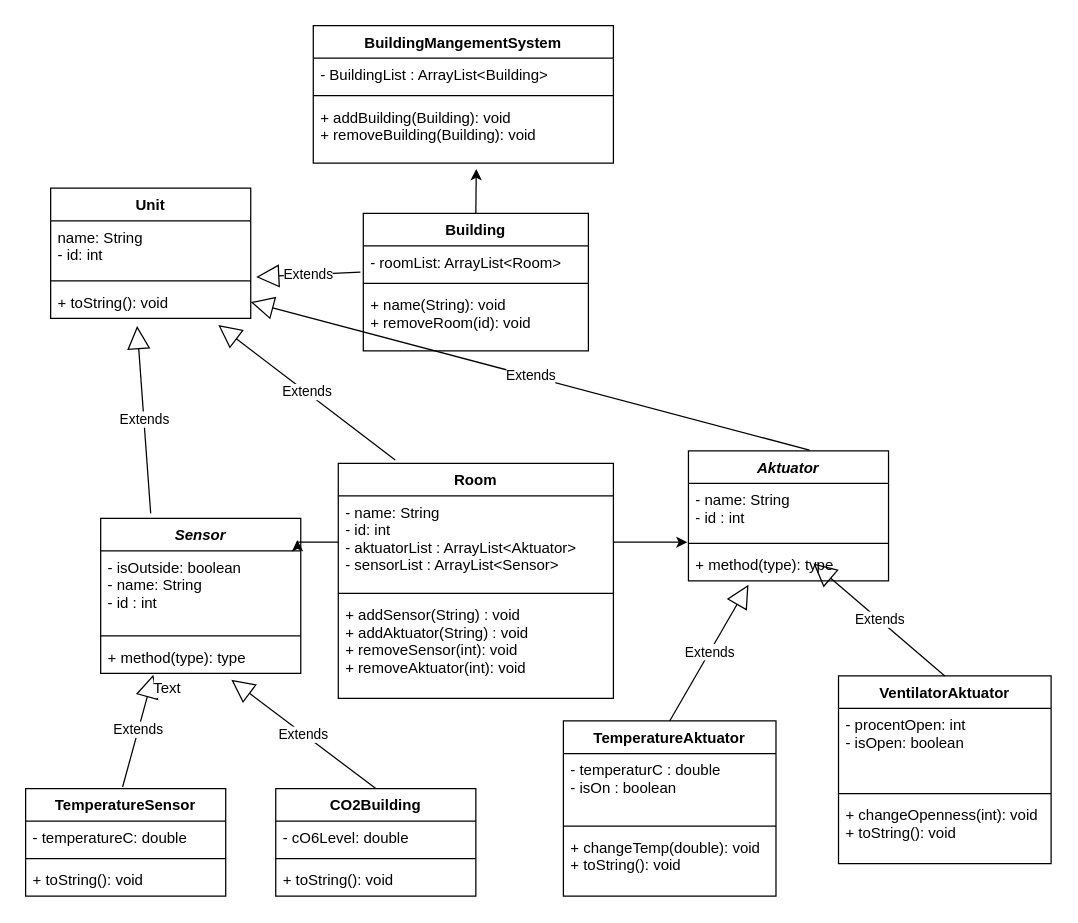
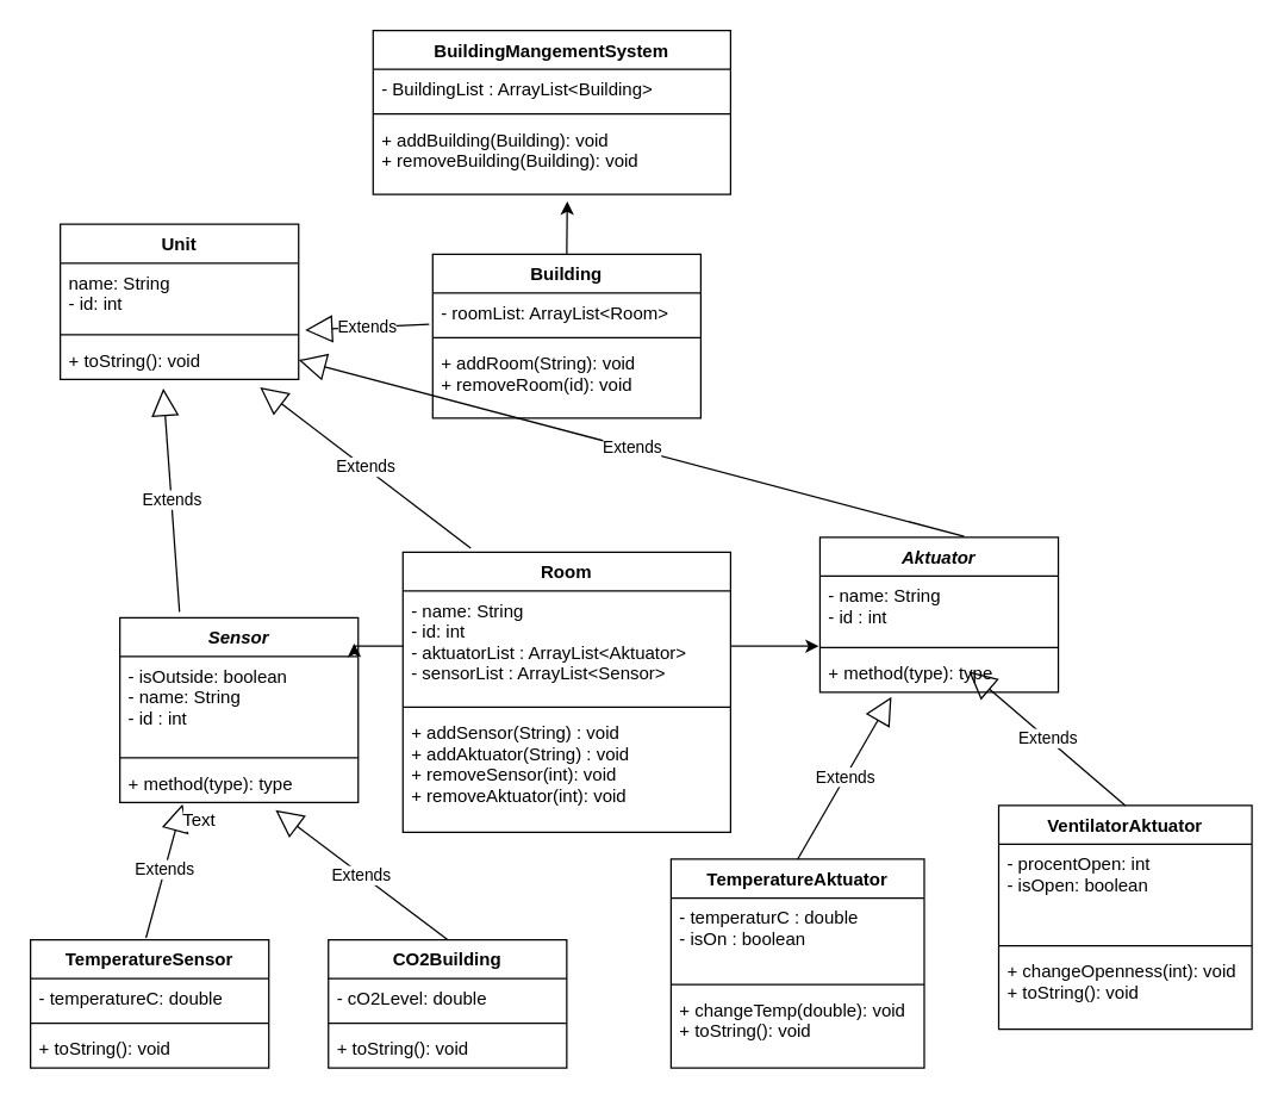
  <mxCell id="0" />
  <mxCell id="1" parent="0" />
  <mxCell id="2" value="BuildingMangementSystem" style="swimlane;fontStyle=1;align=center;verticalAlign=top;childLayout=stackLayout;horizontal=1;startSize=26;horizontalStack=0;resizeParent=1;resizeParentMax=0;resizeLast=0;collapsible=1;marginBottom=0;" vertex="1" parent="1"><mxGeometry x="250" y="20" width="240" height="110" as="geometry" /></mxCell>
  <mxCell id="3" value="- BuildingList : ArrayList&lt;Building&gt;" style="text;strokeColor=none;fillColor=none;align=left;verticalAlign=top;spacingLeft=4;spacingRight=4;overflow=hidden;rotatable=0;points=[[0,0.5],[1,0.5]];portConstraint=eastwest;" vertex="1" parent="2"><mxGeometry y="26" width="240" height="26" as="geometry" /></mxCell>
  <mxCell id="4" value="" style="line;strokeWidth=1;fillColor=none;align=left;verticalAlign=middle;spacingTop=-1;spacingLeft=3;spacingRight=3;rotatable=0;labelPosition=right;points=[];portConstraint=eastwest;" vertex="1" parent="2"><mxGeometry y="52" width="240" height="8" as="geometry" /></mxCell>
  <mxCell id="5" value="+ addBuilding(Building): void&#10;+ removeBuilding(Building): void" style="text;strokeColor=none;fillColor=none;align=left;verticalAlign=top;spacingLeft=4;spacingRight=4;overflow=hidden;rotatable=0;points=[[0,0.5],[1,0.5]];portConstraint=eastwest;" vertex="1" parent="2"><mxGeometry y="60" width="240" height="50" as="geometry" /></mxCell>
  <mxCell id="6" value="VentilatorAktuator" style="swimlane;fontStyle=1;align=center;verticalAlign=top;childLayout=stackLayout;horizontal=1;startSize=26;horizontalStack=0;resizeParent=1;resizeParentMax=0;resizeLast=0;collapsible=1;marginBottom=0;" vertex="1" parent="1"><mxGeometry x="670" y="540" width="170" height="150" as="geometry" /></mxCell>
  <mxCell id="7" value="- procentOpen: int&#10;- isOpen: boolean" style="text;strokeColor=none;fillColor=none;align=left;verticalAlign=top;spacingLeft=4;spacingRight=4;overflow=hidden;rotatable=0;points=[[0,0.5],[1,0.5]];portConstraint=eastwest;" vertex="1" parent="6"><mxGeometry y="26" width="170" height="64" as="geometry" /></mxCell>
  <mxCell id="8" value="" style="line;strokeWidth=1;fillColor=none;align=left;verticalAlign=middle;spacingTop=-1;spacingLeft=3;spacingRight=3;rotatable=0;labelPosition=right;points=[];portConstraint=eastwest;" vertex="1" parent="6"><mxGeometry y="90" width="170" height="8" as="geometry" /></mxCell>
  <mxCell id="9" value="+ changeOpenness(int): void&#10;+ toString(): void" style="text;strokeColor=none;fillColor=none;align=left;verticalAlign=top;spacingLeft=4;spacingRight=4;overflow=hidden;rotatable=0;points=[[0,0.5],[1,0.5]];portConstraint=eastwest;" vertex="1" parent="6"><mxGeometry y="98" width="170" height="52" as="geometry" /></mxCell>
  <mxCell id="10" value="Room" style="swimlane;fontStyle=1;align=center;verticalAlign=top;childLayout=stackLayout;horizontal=1;startSize=26;horizontalStack=0;resizeParent=1;resizeParentMax=0;resizeLast=0;collapsible=1;marginBottom=0;" vertex="1" parent="1"><mxGeometry x="270" y="370" width="220" height="188" as="geometry" /></mxCell>
  <mxCell id="11" value="- name: String&#10;- id: int&#10;- aktuatorList : ArrayList&lt;Aktuator&gt;&#10;- sensorList : ArrayList&lt;Sensor&gt;" style="text;strokeColor=none;fillColor=none;align=left;verticalAlign=top;spacingLeft=4;spacingRight=4;overflow=hidden;rotatable=0;points=[[0,0.5],[1,0.5]];portConstraint=eastwest;" vertex="1" parent="10"><mxGeometry y="26" width="220" height="74" as="geometry" /></mxCell>
  <mxCell id="12" value="" style="line;strokeWidth=1;fillColor=none;align=left;verticalAlign=middle;spacingTop=-1;spacingLeft=3;spacingRight=3;rotatable=0;labelPosition=right;points=[];portConstraint=eastwest;" vertex="1" parent="10"><mxGeometry y="100" width="220" height="8" as="geometry" /></mxCell>
  <mxCell id="13" value="+ addSensor(String) : void&#10;+ addAktuator(String) : void&#10;+ removeSensor(int): void&#10;+ removeAktuator(int): void&#10;" style="text;strokeColor=none;fillColor=none;align=left;verticalAlign=top;spacingLeft=4;spacingRight=4;overflow=hidden;rotatable=0;points=[[0,0.5],[1,0.5]];portConstraint=eastwest;" vertex="1" parent="10"><mxGeometry y="108" width="220" height="80" as="geometry" /></mxCell>
  <mxCell id="14" value="TemperatureAktuator" style="swimlane;fontStyle=1;align=center;verticalAlign=top;childLayout=stackLayout;horizontal=1;startSize=26;horizontalStack=0;resizeParent=1;resizeParentMax=0;resizeLast=0;collapsible=1;marginBottom=0;" vertex="1" parent="1"><mxGeometry x="450" y="576" width="170" height="140" as="geometry" /></mxCell>
  <mxCell id="15" value="- temperaturC : double&#10;- isOn : boolean" style="text;strokeColor=none;fillColor=none;align=left;verticalAlign=top;spacingLeft=4;spacingRight=4;overflow=hidden;rotatable=0;points=[[0,0.5],[1,0.5]];portConstraint=eastwest;" vertex="1" parent="14"><mxGeometry y="26" width="170" height="54" as="geometry" /></mxCell>
  <mxCell id="16" value="" style="line;strokeWidth=1;fillColor=none;align=left;verticalAlign=middle;spacingTop=-1;spacingLeft=3;spacingRight=3;rotatable=0;labelPosition=right;points=[];portConstraint=eastwest;" vertex="1" parent="14"><mxGeometry y="80" width="170" height="8" as="geometry" /></mxCell>
  <mxCell id="17" value="+ changeTemp(double): void&#10;+ toString(): void" style="text;strokeColor=none;fillColor=none;align=left;verticalAlign=top;spacingLeft=4;spacingRight=4;overflow=hidden;rotatable=0;points=[[0,0.5],[1,0.5]];portConstraint=eastwest;" vertex="1" parent="14"><mxGeometry y="88" width="170" height="52" as="geometry" /></mxCell>
  <mxCell id="18" value="Extends" style="endArrow=block;endSize=16;endFill=0;html=1;exitX=0.547;exitY=-0.007;exitDx=0;exitDy=0;exitPerimeter=0;entryX=0.263;entryY=1.038;entryDx=0;entryDy=0;entryPerimeter=0;" edge="1" parent="1" target="30"><mxGeometry width="160" relative="1" as="geometry"><mxPoint x="97.52" y="628.81" as="sourcePoint" /><mxPoint x="120" y="510" as="targetPoint" /></mxGeometry></mxCell>
  <mxCell id="19" value="Text" style="text;html=1;resizable=0;points=[];align=center;verticalAlign=middle;labelBackgroundColor=#ffffff;" vertex="1" connectable="0" parent="18"><mxGeometry x="0.845" y="-13" relative="1" as="geometry"><mxPoint as="offset" /></mxGeometry></mxCell>
  <mxCell id="20" value="Extends" style="endArrow=block;endSize=16;endFill=0;html=1;exitX=0.5;exitY=0;exitDx=0;exitDy=0;entryX=0.653;entryY=1.192;entryDx=0;entryDy=0;entryPerimeter=0;" edge="1" parent="1" target="30"><mxGeometry width="160" relative="1" as="geometry"><mxPoint x="300" y="630" as="sourcePoint" /><mxPoint x="200" y="510" as="targetPoint" /></mxGeometry></mxCell>
  <mxCell id="21" value="Aktuator&#10;" style="swimlane;fontStyle=3;align=center;verticalAlign=top;childLayout=stackLayout;horizontal=1;startSize=26;horizontalStack=0;resizeParent=1;resizeParentMax=0;resizeLast=0;collapsible=1;marginBottom=0;" vertex="1" parent="1"><mxGeometry x="550" y="360" width="160" height="104" as="geometry" /></mxCell>
  <mxCell id="22" value="- name: String&#10;- id : int" style="text;strokeColor=none;fillColor=none;align=left;verticalAlign=top;spacingLeft=4;spacingRight=4;overflow=hidden;rotatable=0;points=[[0,0.5],[1,0.5]];portConstraint=eastwest;" vertex="1" parent="21"><mxGeometry y="26" width="160" height="44" as="geometry" /></mxCell>
  <mxCell id="23" value="" style="line;strokeWidth=1;fillColor=none;align=left;verticalAlign=middle;spacingTop=-1;spacingLeft=3;spacingRight=3;rotatable=0;labelPosition=right;points=[];portConstraint=eastwest;" vertex="1" parent="21"><mxGeometry y="70" width="160" height="8" as="geometry" /></mxCell>
  <mxCell id="24" value="+ method(type): type" style="text;strokeColor=none;fillColor=none;align=left;verticalAlign=top;spacingLeft=4;spacingRight=4;overflow=hidden;rotatable=0;points=[[0,0.5],[1,0.5]];portConstraint=eastwest;" vertex="1" parent="21"><mxGeometry y="78" width="160" height="26" as="geometry" /></mxCell>
  <mxCell id="25" value="Extends" style="endArrow=block;endSize=16;endFill=0;html=1;exitX=0.5;exitY=0;exitDx=0;exitDy=0;" edge="1" parent="1" source="6"><mxGeometry width="160" relative="1" as="geometry"><mxPoint x="280" y="410" as="sourcePoint" /><mxPoint x="650" y="450" as="targetPoint" /></mxGeometry></mxCell>
  <mxCell id="26" value="Extends" style="endArrow=block;endSize=16;endFill=0;html=1;entryX=0.3;entryY=1.115;entryDx=0;entryDy=0;entryPerimeter=0;exitX=0.5;exitY=0;exitDx=0;exitDy=0;" edge="1" parent="1" source="14" target="24"><mxGeometry width="160" relative="1" as="geometry"><mxPoint x="530" y="400" as="sourcePoint" /><mxPoint x="150.4" y="367.794" as="targetPoint" /></mxGeometry></mxCell>
  <mxCell id="27" value="Sensor" style="swimlane;fontStyle=3;align=center;verticalAlign=top;childLayout=stackLayout;horizontal=1;startSize=26;horizontalStack=0;resizeParent=1;resizeParentMax=0;resizeLast=0;collapsible=1;marginBottom=0;" vertex="1" parent="1"><mxGeometry x="80" y="414" width="160" height="124" as="geometry" /></mxCell>
  <mxCell id="28" value="- isOutside: boolean&#10;- name: String&#10;- id : int" style="text;strokeColor=none;fillColor=none;align=left;verticalAlign=top;spacingLeft=4;spacingRight=4;overflow=hidden;rotatable=0;points=[[0,0.5],[1,0.5]];portConstraint=eastwest;" vertex="1" parent="27"><mxGeometry y="26" width="160" height="64" as="geometry" /></mxCell>
  <mxCell id="29" value="" style="line;strokeWidth=1;fillColor=none;align=left;verticalAlign=middle;spacingTop=-1;spacingLeft=3;spacingRight=3;rotatable=0;labelPosition=right;points=[];portConstraint=eastwest;" vertex="1" parent="27"><mxGeometry y="90" width="160" height="8" as="geometry" /></mxCell>
  <mxCell id="30" value="+ method(type): type" style="text;strokeColor=none;fillColor=none;align=left;verticalAlign=top;spacingLeft=4;spacingRight=4;overflow=hidden;rotatable=0;points=[[0,0.5],[1,0.5]];portConstraint=eastwest;" vertex="1" parent="27"><mxGeometry y="98" width="160" height="26" as="geometry" /></mxCell>
  <mxCell id="31" style="edgeStyle=orthogonalEdgeStyle;rounded=0;orthogonalLoop=1;jettySize=auto;html=1;exitX=0.5;exitY=0;exitDx=0;exitDy=0;entryX=0.543;entryY=1.092;entryDx=0;entryDy=0;entryPerimeter=0;" edge="1" parent="1" source="32" target="5"><mxGeometry relative="1" as="geometry" /></mxCell>
  <mxCell id="32" value="Building" style="swimlane;fontStyle=1;align=center;verticalAlign=top;childLayout=stackLayout;horizontal=1;startSize=26;horizontalStack=0;resizeParent=1;resizeParentMax=0;resizeLast=0;collapsible=1;marginBottom=0;" vertex="1" parent="1"><mxGeometry x="290" y="170" width="180" height="110" as="geometry" /></mxCell>
  <mxCell id="33" value="- roomList: ArrayList&lt;Room&gt;" style="text;strokeColor=none;fillColor=none;align=left;verticalAlign=top;spacingLeft=4;spacingRight=4;overflow=hidden;rotatable=0;points=[[0,0.5],[1,0.5]];portConstraint=eastwest;" vertex="1" parent="32"><mxGeometry y="26" width="180" height="26" as="geometry" /></mxCell>
  <mxCell id="34" value="" style="line;strokeWidth=1;fillColor=none;align=left;verticalAlign=middle;spacingTop=-1;spacingLeft=3;spacingRight=3;rotatable=0;labelPosition=right;points=[];portConstraint=eastwest;" vertex="1" parent="32"><mxGeometry y="52" width="180" height="8" as="geometry" /></mxCell>
- <mxCell id="35" value="+ name(String): void&#10;+ removeRoom(id): void" style="text;strokeColor=none;fillColor=none;align=left;verticalAlign=top;spacingLeft=4;spacingRight=4;overflow=hidden;rotatable=0;points=[[0,0.5],[1,0.5]];portConstraint=eastwest;" vertex="1" parent="32"><mxGeometry y="60" width="180" height="50" as="geometry" /></mxCell>
+ <mxCell id="35" value="+ addRoom(String): void&#10;+ removeRoom(id): void" style="text;strokeColor=none;fillColor=none;align=left;verticalAlign=top;spacingLeft=4;spacingRight=4;overflow=hidden;rotatable=0;points=[[0,0.5],[1,0.5]];portConstraint=eastwest;" vertex="1" parent="32"><mxGeometry y="60" width="180" height="50" as="geometry" /></mxCell>
  <mxCell id="36" value="Unit" style="swimlane;fontStyle=1;align=center;verticalAlign=top;childLayout=stackLayout;horizontal=1;startSize=26;horizontalStack=0;resizeParent=1;resizeParentMax=0;resizeLast=0;collapsible=1;marginBottom=0;" vertex="1" parent="1"><mxGeometry x="40" y="150" width="160" height="104" as="geometry" /></mxCell>
  <mxCell id="37" value="name: String&#10;- id: int" style="text;strokeColor=none;fillColor=none;align=left;verticalAlign=top;spacingLeft=4;spacingRight=4;overflow=hidden;rotatable=0;points=[[0,0.5],[1,0.5]];portConstraint=eastwest;" vertex="1" parent="36"><mxGeometry y="26" width="160" height="44" as="geometry" /></mxCell>
  <mxCell id="38" value="" style="line;strokeWidth=1;fillColor=none;align=left;verticalAlign=middle;spacingTop=-1;spacingLeft=3;spacingRight=3;rotatable=0;labelPosition=right;points=[];portConstraint=eastwest;" vertex="1" parent="36"><mxGeometry y="70" width="160" height="8" as="geometry" /></mxCell>
  <mxCell id="39" value="+ toString(): void" style="text;strokeColor=none;fillColor=none;align=left;verticalAlign=top;spacingLeft=4;spacingRight=4;overflow=hidden;rotatable=0;points=[[0,0.5],[1,0.5]];portConstraint=eastwest;" vertex="1" parent="36"><mxGeometry y="78" width="160" height="26" as="geometry" /></mxCell>
  <mxCell id="40" value="Extends" style="endArrow=block;endSize=16;endFill=0;html=1;entryX=0.432;entryY=1.238;entryDx=0;entryDy=0;entryPerimeter=0;" edge="1" parent="1" target="39"><mxGeometry width="160" relative="1" as="geometry"><mxPoint x="120" y="410" as="sourcePoint" /><mxPoint x="170" y="710" as="targetPoint" /></mxGeometry></mxCell>
  <mxCell id="41" value="Extends" style="endArrow=block;endSize=16;endFill=0;html=1;entryX=1.027;entryY=-0.269;entryDx=0;entryDy=0;entryPerimeter=0;exitX=-0.013;exitY=0.808;exitDx=0;exitDy=0;exitPerimeter=0;" edge="1" parent="1" source="33" target="39"><mxGeometry width="160" relative="1" as="geometry"><mxPoint x="320" y="300" as="sourcePoint" /><mxPoint x="119.12" y="270.188" as="targetPoint" /></mxGeometry></mxCell>
  <mxCell id="42" value="Extends" style="endArrow=block;endSize=16;endFill=0;html=1;entryX=0.838;entryY=1.208;entryDx=0;entryDy=0;entryPerimeter=0;exitX=0.207;exitY=-0.014;exitDx=0;exitDy=0;exitPerimeter=0;" edge="1" parent="1" source="10" target="39"><mxGeometry width="160" relative="1" as="geometry"><mxPoint x="140" y="430" as="sourcePoint" /><mxPoint x="129.12" y="280.188" as="targetPoint" /></mxGeometry></mxCell>
  <mxCell id="43" value="Extends" style="endArrow=block;endSize=16;endFill=0;html=1;entryX=1;entryY=0.5;entryDx=0;entryDy=0;exitX=0.605;exitY=-0.006;exitDx=0;exitDy=0;exitPerimeter=0;" edge="1" parent="1" source="21" target="39"><mxGeometry width="160" relative="1" as="geometry"><mxPoint x="150" y="440" as="sourcePoint" /><mxPoint x="139.12" y="290.188" as="targetPoint" /></mxGeometry></mxCell>
  <mxCell id="44" style="edgeStyle=orthogonalEdgeStyle;rounded=0;orthogonalLoop=1;jettySize=auto;html=1;exitX=0;exitY=0.5;exitDx=0;exitDy=0;entryX=0.983;entryY=0.14;entryDx=0;entryDy=0;entryPerimeter=0;" edge="1" parent="1" source="11" target="27"><mxGeometry relative="1" as="geometry" /></mxCell>
  <mxCell id="45" style="edgeStyle=orthogonalEdgeStyle;rounded=0;orthogonalLoop=1;jettySize=auto;html=1;exitX=1;exitY=0.5;exitDx=0;exitDy=0;entryX=-0.005;entryY=-0.192;entryDx=0;entryDy=0;entryPerimeter=0;" edge="1" parent="1" source="11" target="24"><mxGeometry relative="1" as="geometry" /></mxCell>
  <mxCell id="46" value="TemperatureSensor" style="swimlane;fontStyle=1;align=center;verticalAlign=top;childLayout=stackLayout;horizontal=1;startSize=26;horizontalStack=0;resizeParent=1;resizeParentMax=0;resizeLast=0;collapsible=1;marginBottom=0;" vertex="1" parent="1"><mxGeometry x="20" y="630" width="160" height="86" as="geometry" /></mxCell>
  <mxCell id="47" value="- temperatureC: double" style="text;strokeColor=none;fillColor=none;align=left;verticalAlign=top;spacingLeft=4;spacingRight=4;overflow=hidden;rotatable=0;points=[[0,0.5],[1,0.5]];portConstraint=eastwest;" vertex="1" parent="46"><mxGeometry y="26" width="160" height="26" as="geometry" /></mxCell>
  <mxCell id="48" value="" style="line;strokeWidth=1;fillColor=none;align=left;verticalAlign=middle;spacingTop=-1;spacingLeft=3;spacingRight=3;rotatable=0;labelPosition=right;points=[];portConstraint=eastwest;" vertex="1" parent="46"><mxGeometry y="52" width="160" height="8" as="geometry" /></mxCell>
  <mxCell id="49" value="+ toString(): void" style="text;strokeColor=none;fillColor=none;align=left;verticalAlign=top;spacingLeft=4;spacingRight=4;overflow=hidden;rotatable=0;points=[[0,0.5],[1,0.5]];portConstraint=eastwest;" vertex="1" parent="46"><mxGeometry y="60" width="160" height="26" as="geometry" /></mxCell>
  <mxCell id="50" value="CO2Building" style="swimlane;fontStyle=1;align=center;verticalAlign=top;childLayout=stackLayout;horizontal=1;startSize=26;horizontalStack=0;resizeParent=1;resizeParentMax=0;resizeLast=0;collapsible=1;marginBottom=0;" vertex="1" parent="1"><mxGeometry x="220" y="630" width="160" height="86" as="geometry" /></mxCell>
- <mxCell id="51" value="- cO6Level: double" style="text;strokeColor=none;fillColor=none;align=left;verticalAlign=top;spacingLeft=4;spacingRight=4;overflow=hidden;rotatable=0;points=[[0,0.5],[1,0.5]];portConstraint=eastwest;" vertex="1" parent="50"><mxGeometry y="26" width="160" height="26" as="geometry" /></mxCell>
+ <mxCell id="51" value="- cO2Level: double" style="text;strokeColor=none;fillColor=none;align=left;verticalAlign=top;spacingLeft=4;spacingRight=4;overflow=hidden;rotatable=0;points=[[0,0.5],[1,0.5]];portConstraint=eastwest;" vertex="1" parent="50"><mxGeometry y="26" width="160" height="26" as="geometry" /></mxCell>
  <mxCell id="52" value="" style="line;strokeWidth=1;fillColor=none;align=left;verticalAlign=middle;spacingTop=-1;spacingLeft=3;spacingRight=3;rotatable=0;labelPosition=right;points=[];portConstraint=eastwest;" vertex="1" parent="50"><mxGeometry y="52" width="160" height="8" as="geometry" /></mxCell>
  <mxCell id="53" value="+ toString(): void" style="text;strokeColor=none;fillColor=none;align=left;verticalAlign=top;spacingLeft=4;spacingRight=4;overflow=hidden;rotatable=0;points=[[0,0.5],[1,0.5]];portConstraint=eastwest;" vertex="1" parent="50"><mxGeometry y="60" width="160" height="26" as="geometry" /></mxCell>
